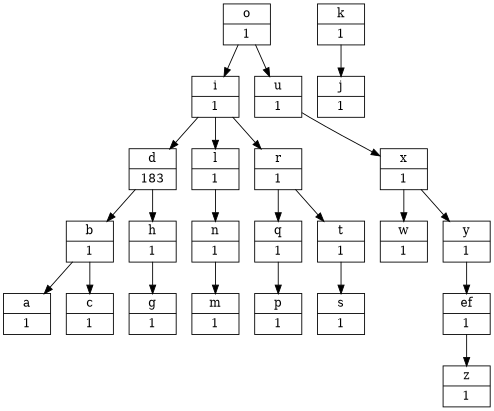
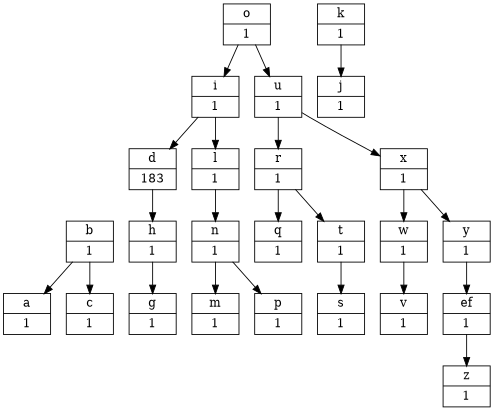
  digraph {
    node [shape=record]
    n1 [label="{o|1}"]
    n2 [label="{i|1}"]
    n3 [label="{u|1}"]
    n4 [label="{d|183}"]
    n5 [label="{l|1}"]
    n6 [label="{r|1}"]
    n7 [label="{x|1}"]
    n8 [label="{b|1}"]
    n9 [label="{h|1}"]
    n10 [label="{n|1}"]
    n11 [label="{a|1}"]
    n12 [label="{c|1}"]
    n13 [label="{g|1}"]
    n14 [label="{k|1}"]
    n15 [label="{j|1}"]
    n16 [label="{m|1}"]
    n17 [label="{q|1}"]
    n18 [label="{t|1}"]
    n19 [label="{w|1}"]
    n20 [label="{y|1}"]
    n21 [label="{p|1}"]
    n22 [label="{s|1}"]
+   n23 [label="{v|1}"]
    n24 [label="{ef|1}"]
    n25 [label="{z|1}"]
    n1 -> n2
    n1 -> n3
    n2 -> n4
    n2 -> n5
-   n2 -> n6
+   n3 -> n6
    n3 -> n7
-   n4 -> n8
    n4 -> n9
    n5 -> n10
    n6 -> n17
    n6 -> n18
    n7 -> n19
    n7 -> n20
    n8 -> n11
    n8 -> n12
    n9 -> n13
    n10 -> n16
    n14 -> n15
-   n17 -> n21
+   n10 -> n21
    n18 -> n22
+   n19 -> n23
    n20 -> n24
    n24 -> n25
  }
